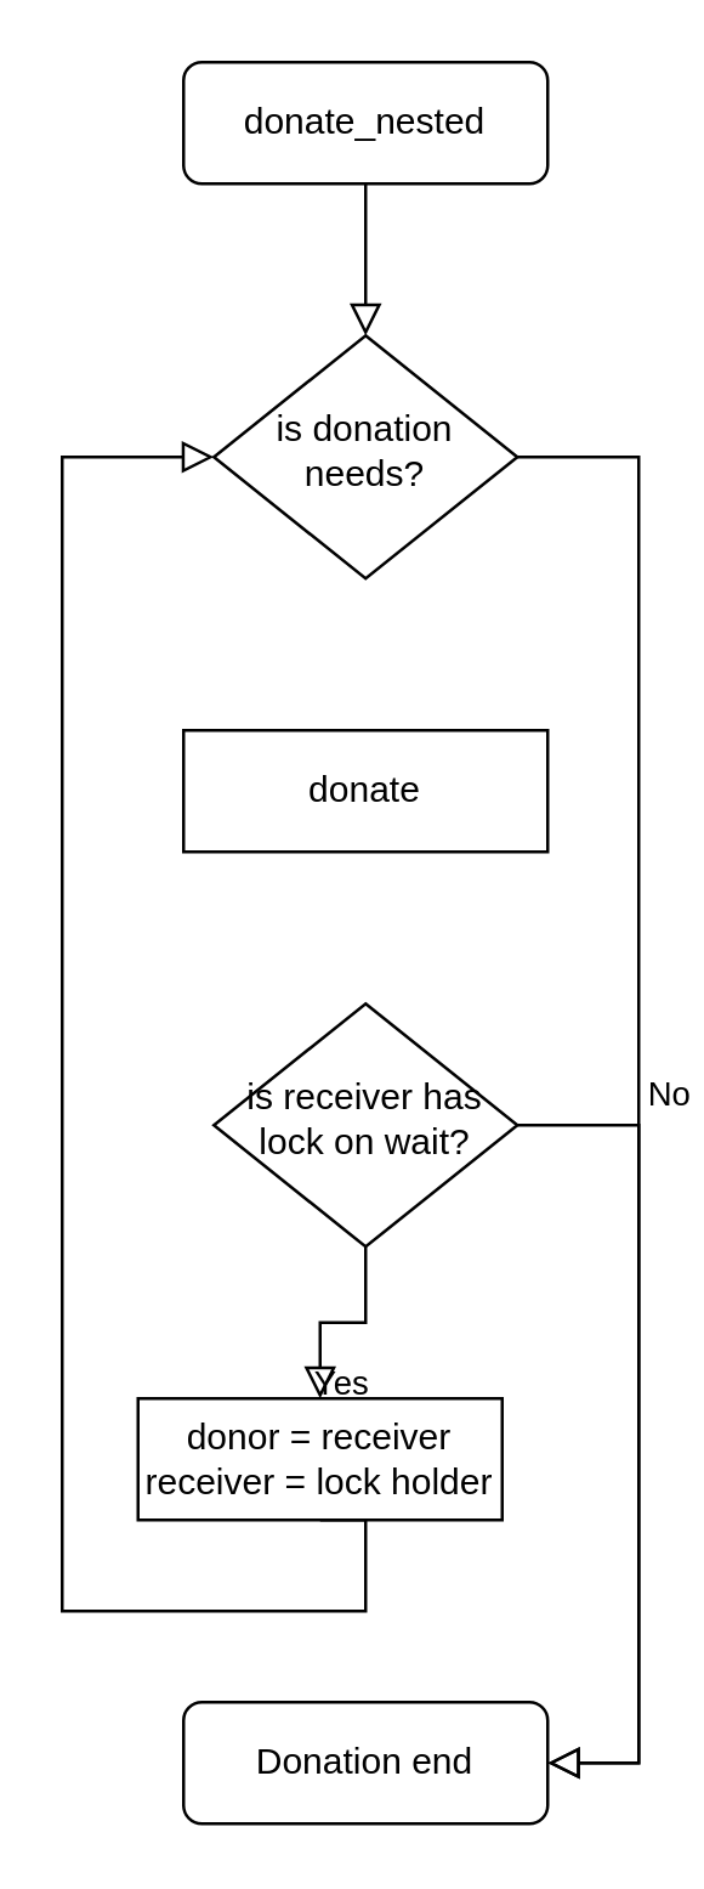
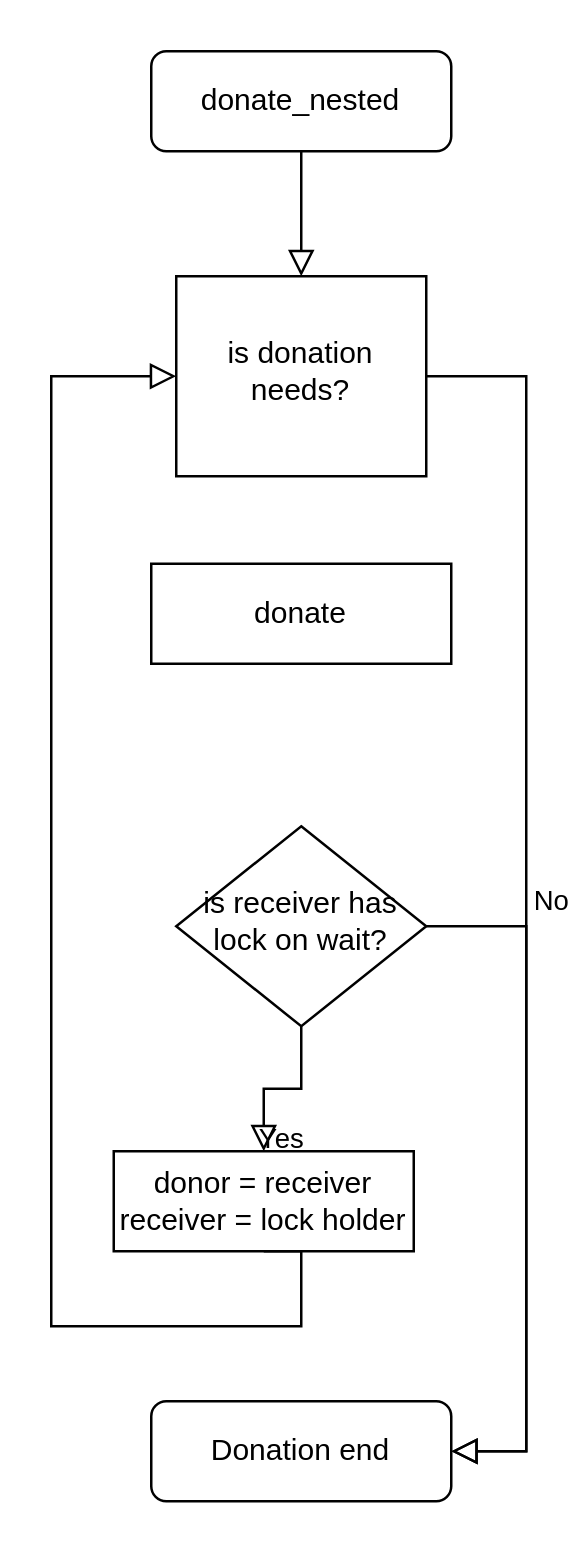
  <mxCell id="0" />
  <mxCell id="1" parent="0" />
  <mxCell id="2" value="" style="rounded=0;html=1;jettySize=auto;orthogonalLoop=1;fontSize=11;endArrow=block;endFill=0;endSize=8;strokeWidth=1;shadow=0;labelBackgroundColor=none;edgeStyle=orthogonalEdgeStyle;" parent="1" source="3" target="5" edge="1"><mxGeometry relative="1" as="geometry" /></mxCell>
  <mxCell id="3" value="donate_nested" style="rounded=1;whiteSpace=wrap;html=1;fontSize=12;glass=0;strokeWidth=1;shadow=0;" parent="1" vertex="1"><mxGeometry x="60" y="20" width="120" height="40" as="geometry" /></mxCell>
  <mxCell id="4" value="No" style="edgeStyle=orthogonalEdgeStyle;rounded=0;html=1;jettySize=auto;orthogonalLoop=1;fontSize=11;endArrow=block;endFill=0;endSize=8;strokeWidth=1;shadow=0;labelBackgroundColor=none;entryX=1;entryY=0.5;entryDx=0;entryDy=0;exitX=1;exitY=0.5;exitDx=0;exitDy=0;" parent="1" source="5" target="6" edge="1"><mxGeometry y="10" relative="1" as="geometry"><mxPoint as="offset" /><mxPoint x="220" y="150" as="targetPoint" /><Array as="points"><mxPoint x="210" y="150" /><mxPoint x="210" y="580" /></Array></mxGeometry></mxCell>
- <mxCell id="5" value="is donation needs?" style="rhombus;whiteSpace=wrap;html=1;shadow=0;fontFamily=Helvetica;fontSize=12;align=center;strokeWidth=1;spacing=6;spacingTop=-4;" parent="1" vertex="1"><mxGeometry x="70" y="110" width="100" height="80" as="geometry" /></mxCell>
+ <mxCell id="5" value="is donation needs?" style="whiteSpace=wrap;html=1;shadow=0;fontFamily=Helvetica;fontSize=12;align=center;strokeWidth=1;spacing=6;spacingTop=-4;rounded=0;" parent="1" vertex="1"><mxGeometry x="70" y="110" width="100" height="80" as="geometry" /></mxCell>
  <mxCell id="6" value="Donation end" style="rounded=1;whiteSpace=wrap;html=1;fontSize=12;glass=0;strokeWidth=1;shadow=0;" parent="1" vertex="1"><mxGeometry x="60" y="560" width="120" height="40" as="geometry" /></mxCell>
- <mxCell id="7" value="donate" style="rounded=0;whiteSpace=wrap;html=1;" vertex="1" parent="1"><mxGeometry x="60" y="240" width="120" height="40" as="geometry" /></mxCell>
+ <mxCell id="7" value="donate" style="rounded=0;whiteSpace=wrap;html=1;" vertex="1" parent="1"><mxGeometry x="60" y="225" width="120" height="40" as="geometry" /></mxCell>
  <mxCell id="8" value="is receiver has lock on wait?" style="rhombus;whiteSpace=wrap;html=1;shadow=0;fontFamily=Helvetica;fontSize=12;align=center;strokeWidth=1;spacing=6;spacingTop=-4;" vertex="1" parent="1"><mxGeometry x="70" y="330" width="100" height="80" as="geometry" /></mxCell>
  <mxCell id="9" value="Yes" style="rounded=0;html=1;jettySize=auto;orthogonalLoop=1;fontSize=11;endArrow=block;endFill=0;endSize=8;strokeWidth=1;shadow=0;labelBackgroundColor=none;edgeStyle=orthogonalEdgeStyle;entryX=0.5;entryY=0;entryDx=0;entryDy=0;exitX=0.5;exitY=1;exitDx=0;exitDy=0;" edge="1" parent="1" target="10" source="8"><mxGeometry y="20" relative="1" as="geometry"><mxPoint as="offset" /><mxPoint x="120" y="410" as="sourcePoint" /><mxPoint x="120" y="450" as="targetPoint" /></mxGeometry></mxCell>
  <mxCell id="10" value="donor = receiver&lt;br&gt;receiver = lock holder" style="rounded=0;whiteSpace=wrap;html=1;" vertex="1" parent="1"><mxGeometry x="45" y="460" width="120" height="40" as="geometry" /></mxCell>
  <mxCell id="11" value="" style="rounded=0;html=1;jettySize=auto;orthogonalLoop=1;fontSize=11;endArrow=block;endFill=0;endSize=8;strokeWidth=1;shadow=0;labelBackgroundColor=none;edgeStyle=orthogonalEdgeStyle;exitX=0.5;exitY=1;exitDx=0;exitDy=0;entryX=0;entryY=0.5;entryDx=0;entryDy=0;" edge="1" parent="1" source="10" target="5"><mxGeometry relative="1" as="geometry"><mxPoint x="130" y="290" as="sourcePoint" /><mxPoint x="130" y="340" as="targetPoint" /><Array as="points"><mxPoint x="120" y="530" /><mxPoint x="20" y="530" /><mxPoint x="20" y="150" /></Array></mxGeometry></mxCell>
  <mxCell id="12" value="" style="edgeStyle=orthogonalEdgeStyle;rounded=0;html=1;jettySize=auto;orthogonalLoop=1;fontSize=11;endArrow=block;endFill=0;endSize=8;strokeWidth=1;shadow=0;labelBackgroundColor=none;entryX=1;entryY=0.5;entryDx=0;entryDy=0;exitX=1;exitY=0.5;exitDx=0;exitDy=0;" edge="1" parent="1" source="8" target="6"><mxGeometry y="10" relative="1" as="geometry"><mxPoint as="offset" /><mxPoint x="180" y="160" as="sourcePoint" /><mxPoint x="190" y="590" as="targetPoint" /><Array as="points"><mxPoint x="210" y="370" /><mxPoint x="210" y="580" /></Array></mxGeometry></mxCell>
